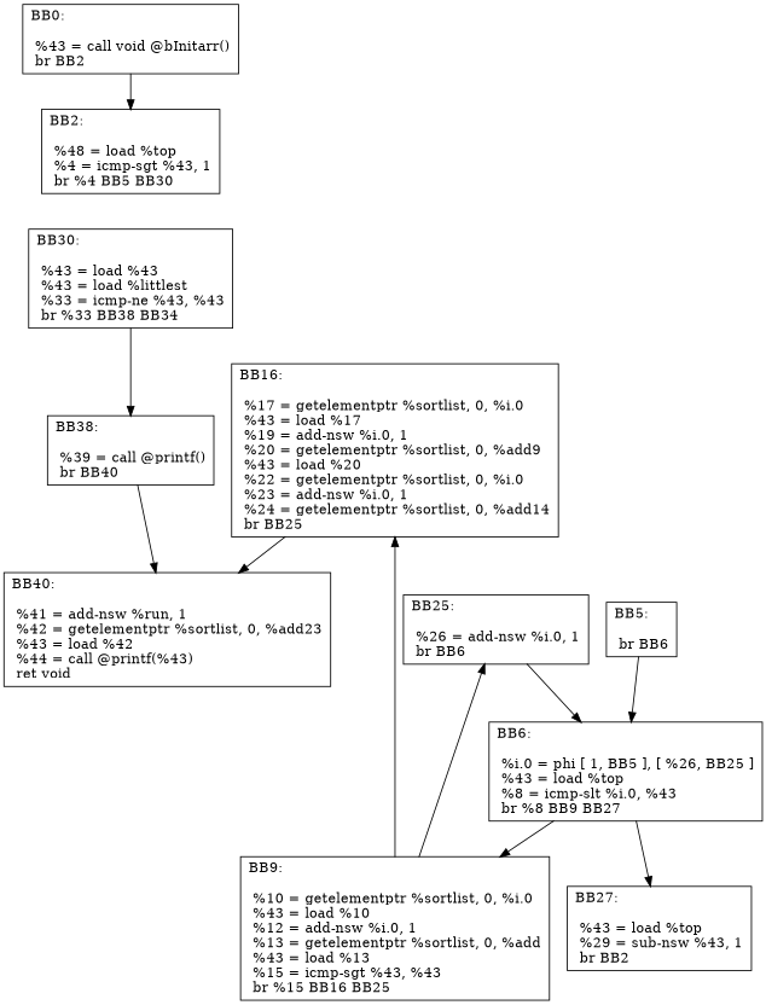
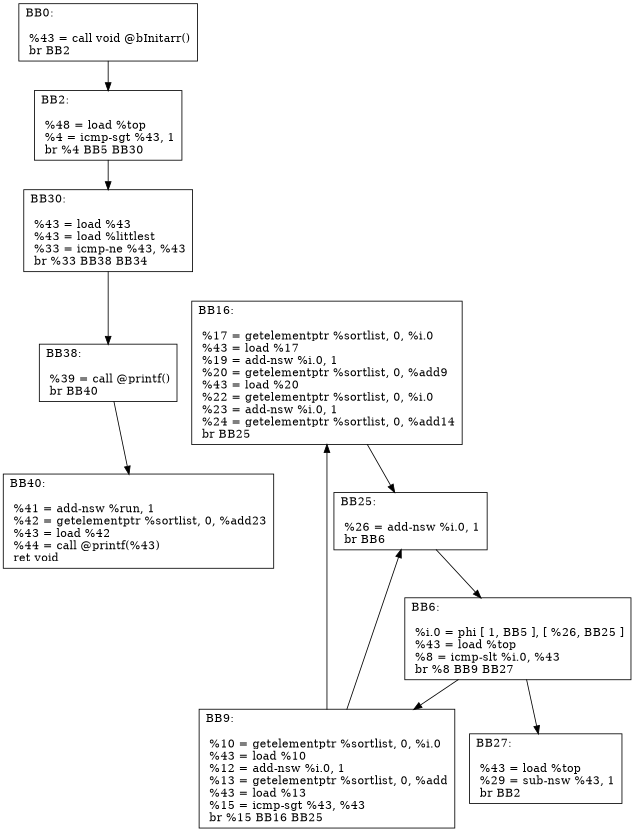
  digraph {
    node [shape=record]
    n1 [label="{BB0:\l\l  %43 =   call void @bInitarr()\l br  BB2\l}"]
    n2 [label="{BB2:\l\l  %48 = load %top\l %4 = icmp-sgt %43,  1\l br %4 BB5 BB30\l}"]
    n3 [label="{BB30:\l\l  %43 = load %43\l %43 = load %littlest\l %33 = icmp-ne %43,  %43\l br %33 BB38 BB34\l}"]
-   n4 [label="{BB5:\l\l  br  BB6\l}"]
    n5 [label="{BB6:\l\l  %i.0 = phi [ 1, BB5 ], [  %26, BB25 ]\l %43 = load %top\l %8 = icmp-slt %i.0,  %43\l br %8 BB9 BB27\l}"]
    n6 [label="{BB38:\l\l  %39 = call @printf()\l br  BB40\l}"]
    n7 [label="{BB9:\l\l  %10 = getelementptr %sortlist,  0,  %i.0\l %43 = load %10\l %12 = add-nsw %i.0,  1\l %13 = getelementptr %sortlist,  0,  %add\l %43 = load %13\l %15 = icmp-sgt %43,  %43\l br %15 BB16 BB25\l}"]
    n8 [label="{BB27:\l\l  %43 = load %top\l %29 = sub-nsw %43,  1\l br  BB2\l}"]
    n9 [label="{BB40:\l\l  %41 = add-nsw %run,  1\l %42 = getelementptr %sortlist,  0,  %add23\l %43 = load %42\l %44 = call @printf(%43)\l ret void\l}"]
    n10 [label="{BB16:\l\l  %17 = getelementptr %sortlist,  0,  %i.0\l %43 = load %17\l %19 = add-nsw %i.0,  1\l %20 = getelementptr %sortlist,  0,  %add9\l %43 = load %20\l %22 = getelementptr %sortlist,  0,  %i.0\l %23 = add-nsw %i.0,  1\l %24 = getelementptr %sortlist,  0,  %add14\l br  BB25\l}"]
    n11 [label="{BB25:\l\l  %26 = add-nsw %i.0,  1\l br  BB6\l}"]
    n1 -> n2
+   n2 -> n3
    n3 -> n6
-   n4 -> n5
    n5 -> n7
    n5 -> n8
    n6 -> n9
    n7 -> n10
    n7 -> n11
-   n10 -> n9
+   n10 -> n11
    n11 -> n5
  }
